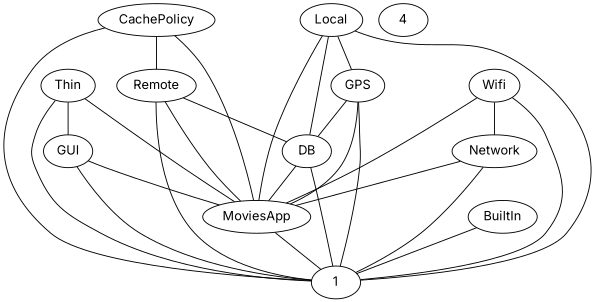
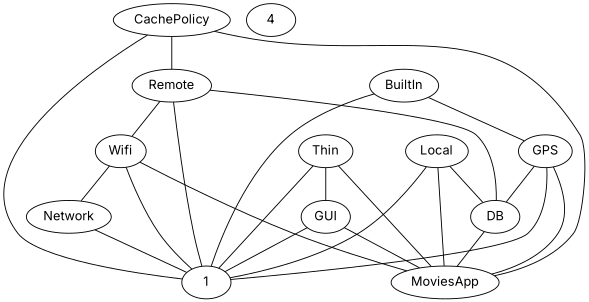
  graph {
    fontname=Inter
    node [fontname=Inter]
    edge [fontname=Inter]
    MoviesApp
    1
    GUI
    Network
    Thin
    CachePolicy
    Remote
    DB
    GPS
    BuiltIn
    Wifi
    Local
    n13 [label=4]
-   MoviesApp -- 1
    GUI -- MoviesApp
    GUI -- 1
-   Network -- MoviesApp
    Network -- 1
    Thin -- MoviesApp
    Thin -- 1
    Thin -- GUI
    CachePolicy -- MoviesApp
    CachePolicy -- 1
    CachePolicy -- Remote
-   Remote -- MoviesApp
+   Remote -- Wifi
    Remote -- 1
    Remote -- DB
    DB -- MoviesApp
-   DB -- 1
    GPS -- MoviesApp
    GPS -- 1
    GPS -- DB
    BuiltIn -- 1
-   Local -- GPS
+   BuiltIn -- GPS
    Wifi -- MoviesApp
    Wifi -- 1
    Wifi -- Network
    Local -- MoviesApp
    Local -- 1
    Local -- DB
  }
